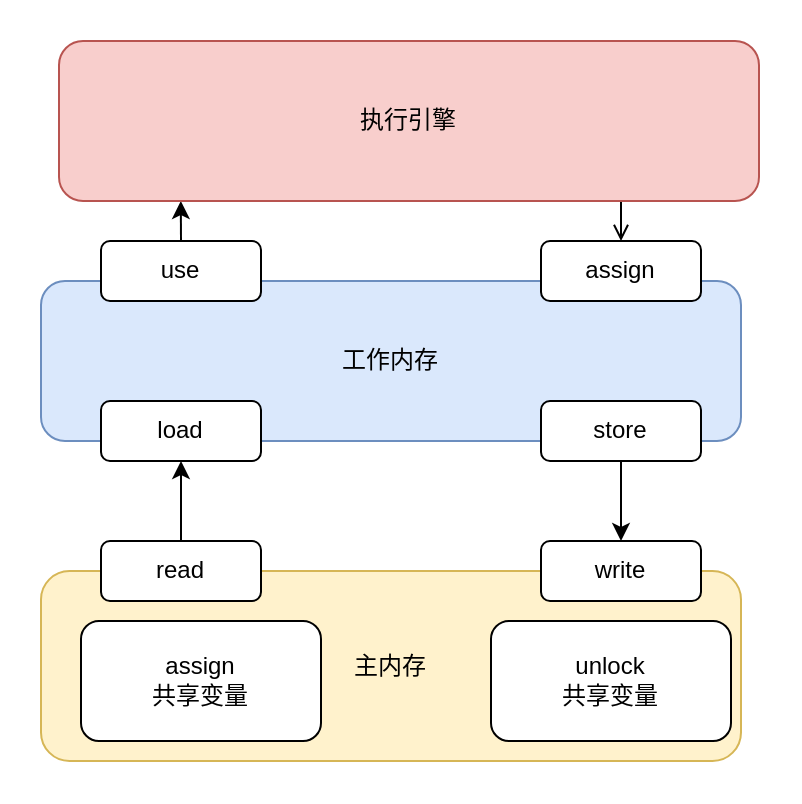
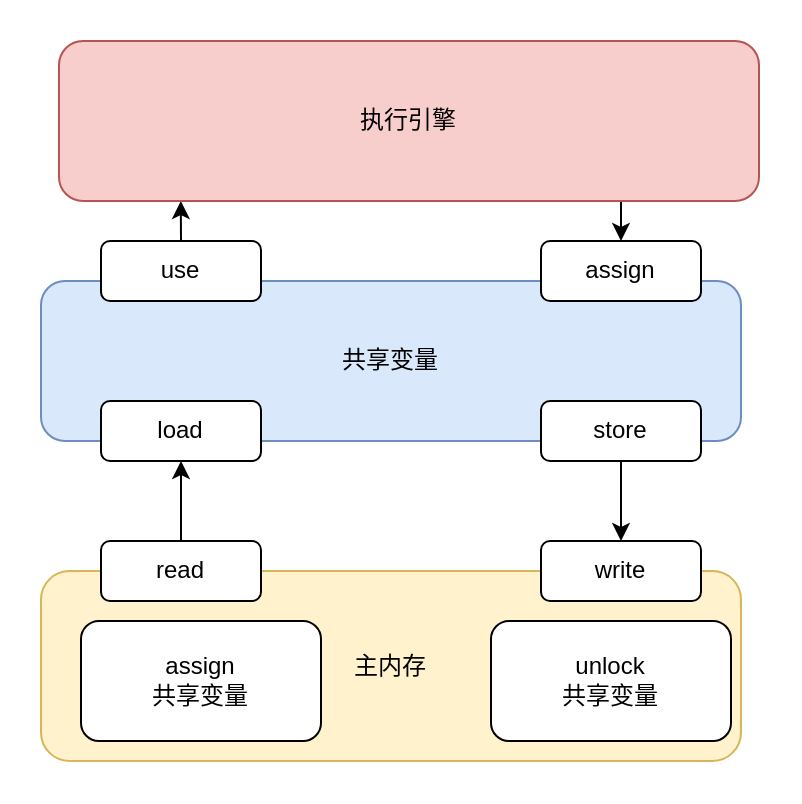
  <mxCell id="0" />
  <mxCell id="1" parent="0" />
  <mxCell id="2" value="主内存" style="rounded=1;whiteSpace=wrap;html=1;fillColor=#fff2cc;strokeColor=#d6b656;" vertex="1" parent="1"><mxGeometry x="20" y="285" width="350" height="95" as="geometry" /></mxCell>
- <mxCell id="3" value="工作内存" style="rounded=1;whiteSpace=wrap;html=1;fillColor=#dae8fc;strokeColor=#6c8ebf;" vertex="1" parent="1"><mxGeometry x="20" y="140" width="350" height="80" as="geometry" /></mxCell>
+ <mxCell id="3" value="共享变量" style="rounded=1;whiteSpace=wrap;html=1;fillColor=#dae8fc;strokeColor=#6c8ebf;" vertex="1" parent="1"><mxGeometry x="20" y="140" width="350" height="80" as="geometry" /></mxCell>
  <mxCell id="4" value="assign&lt;br&gt;共享变量" style="rounded=1;whiteSpace=wrap;html=1;" vertex="1" parent="1"><mxGeometry x="40" y="310" width="120" height="60" as="geometry" /></mxCell>
  <mxCell id="5" value="unlock&lt;br&gt;共享变量" style="rounded=1;whiteSpace=wrap;html=1;" vertex="1" parent="1"><mxGeometry x="245" y="310" width="120" height="60" as="geometry" /></mxCell>
  <mxCell id="6" style="edgeStyle=orthogonalEdgeStyle;rounded=0;orthogonalLoop=1;jettySize=auto;html=1;exitX=0.5;exitY=0;exitDx=0;exitDy=0;entryX=0.5;entryY=1;entryDx=0;entryDy=0;" edge="1" parent="1" source="7" target="9"><mxGeometry relative="1" as="geometry" /></mxCell>
  <mxCell id="7" value="read" style="rounded=1;whiteSpace=wrap;html=1;" vertex="1" parent="1"><mxGeometry x="50" y="270" width="80" height="30" as="geometry" /></mxCell>
  <mxCell id="8" value="write" style="rounded=1;whiteSpace=wrap;html=1;" vertex="1" parent="1"><mxGeometry x="270" y="270" width="80" height="30" as="geometry" /></mxCell>
  <mxCell id="9" value="load" style="rounded=1;whiteSpace=wrap;html=1;" vertex="1" parent="1"><mxGeometry x="50" y="200" width="80" height="30" as="geometry" /></mxCell>
  <mxCell id="10" style="edgeStyle=orthogonalEdgeStyle;rounded=0;orthogonalLoop=1;jettySize=auto;html=1;exitX=0.5;exitY=1;exitDx=0;exitDy=0;" edge="1" parent="1" source="11" target="8"><mxGeometry relative="1" as="geometry" /></mxCell>
  <mxCell id="11" value="store" style="rounded=1;whiteSpace=wrap;html=1;" vertex="1" parent="1"><mxGeometry x="270" y="200" width="80" height="30" as="geometry" /></mxCell>
  <mxCell id="12" style="edgeStyle=orthogonalEdgeStyle;rounded=0;orthogonalLoop=1;jettySize=auto;html=1;exitX=0.5;exitY=0;exitDx=0;exitDy=0;entryX=0.174;entryY=1;entryDx=0;entryDy=0;entryPerimeter=0;" edge="1" parent="1" source="13" target="16"><mxGeometry relative="1" as="geometry" /></mxCell>
  <mxCell id="13" value="use" style="rounded=1;whiteSpace=wrap;html=1;" vertex="1" parent="1"><mxGeometry x="50" y="120" width="80" height="30" as="geometry" /></mxCell>
  <mxCell id="14" value="assign" style="rounded=1;whiteSpace=wrap;html=1;" vertex="1" parent="1"><mxGeometry x="270" y="120" width="80" height="30" as="geometry" /></mxCell>
- <mxCell id="15" style="edgeStyle=orthogonalEdgeStyle;rounded=0;orthogonalLoop=1;jettySize=auto;html=1;exitX=0.75;exitY=1;exitDx=0;exitDy=0;entryX=0.5;entryY=0;entryDx=0;entryDy=0;endArrow=open;" edge="1" parent="1" source="16" target="14"><mxGeometry relative="1" as="geometry"><Array as="points"><mxPoint x="310" y="60" /></Array></mxGeometry></mxCell>
+ <mxCell id="15" style="edgeStyle=orthogonalEdgeStyle;rounded=0;orthogonalLoop=1;jettySize=auto;html=1;exitX=0.75;exitY=1;exitDx=0;exitDy=0;entryX=0.5;entryY=0;entryDx=0;entryDy=0;" edge="1" parent="1" source="16" target="14"><mxGeometry relative="1" as="geometry"><Array as="points"><mxPoint x="310" y="60" /></Array></mxGeometry></mxCell>
  <mxCell id="16" value="执行引擎" style="rounded=1;whiteSpace=wrap;html=1;fillColor=#f8cecc;strokeColor=#b85450;" vertex="1" parent="1"><mxGeometry x="29" y="20" width="350" height="80" as="geometry" /></mxCell>
